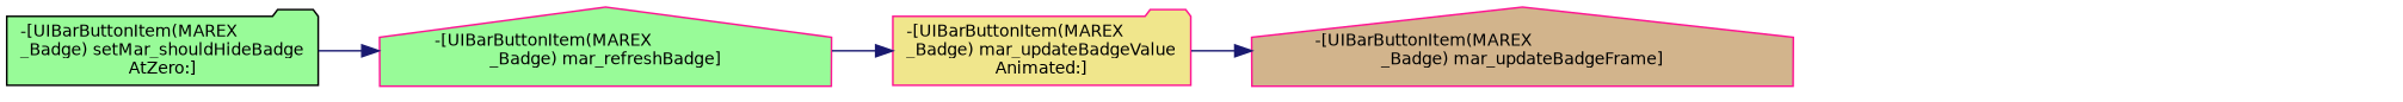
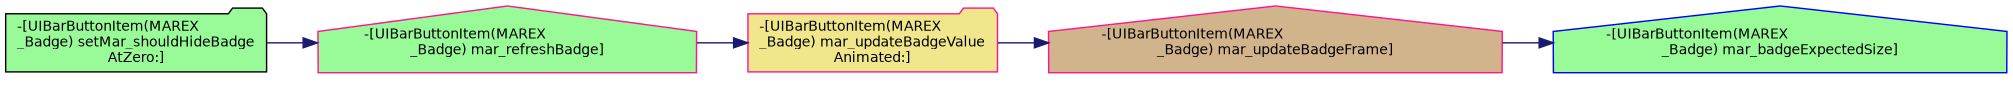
  digraph {
    rankdir=LR
    node [color=deeppink fillcolor=palegreen fontname=Helvetica fontsize=10 shape=house style=filled]
    edge [color=midnightblue fontname=Helvetica fontsize=10 labelfontname=Helvetica labelfontsize=10 style=solid]
    n1 [color=black fontcolor=black height=0.2 label="-[UIBarButtonItem(MAREX\l_Badge) setMar_shouldHideBadge\lAtZero:]" shape=folder width=0.4]
    n2 [height=0.2 label="-[UIBarButtonItem(MAREX\l_Badge) mar_refreshBadge]" width=0.4]
    n3 [fillcolor=khaki height=0.2 label="-[UIBarButtonItem(MAREX\l_Badge) mar_updateBadgeValue\lAnimated:]" shape=folder width=0.4]
    n4 [fillcolor=tan height=0.2 label="-[UIBarButtonItem(MAREX\l_Badge) mar_updateBadgeFrame]" width=0.4]
+   n5 [color=blue height=0.2 label="-[UIBarButtonItem(MAREX\l_Badge) mar_badgeExpectedSize]" width=0.4]
    n1 -> n2
    n2 -> n3
    n3 -> n4
+   n4 -> n5
  }
